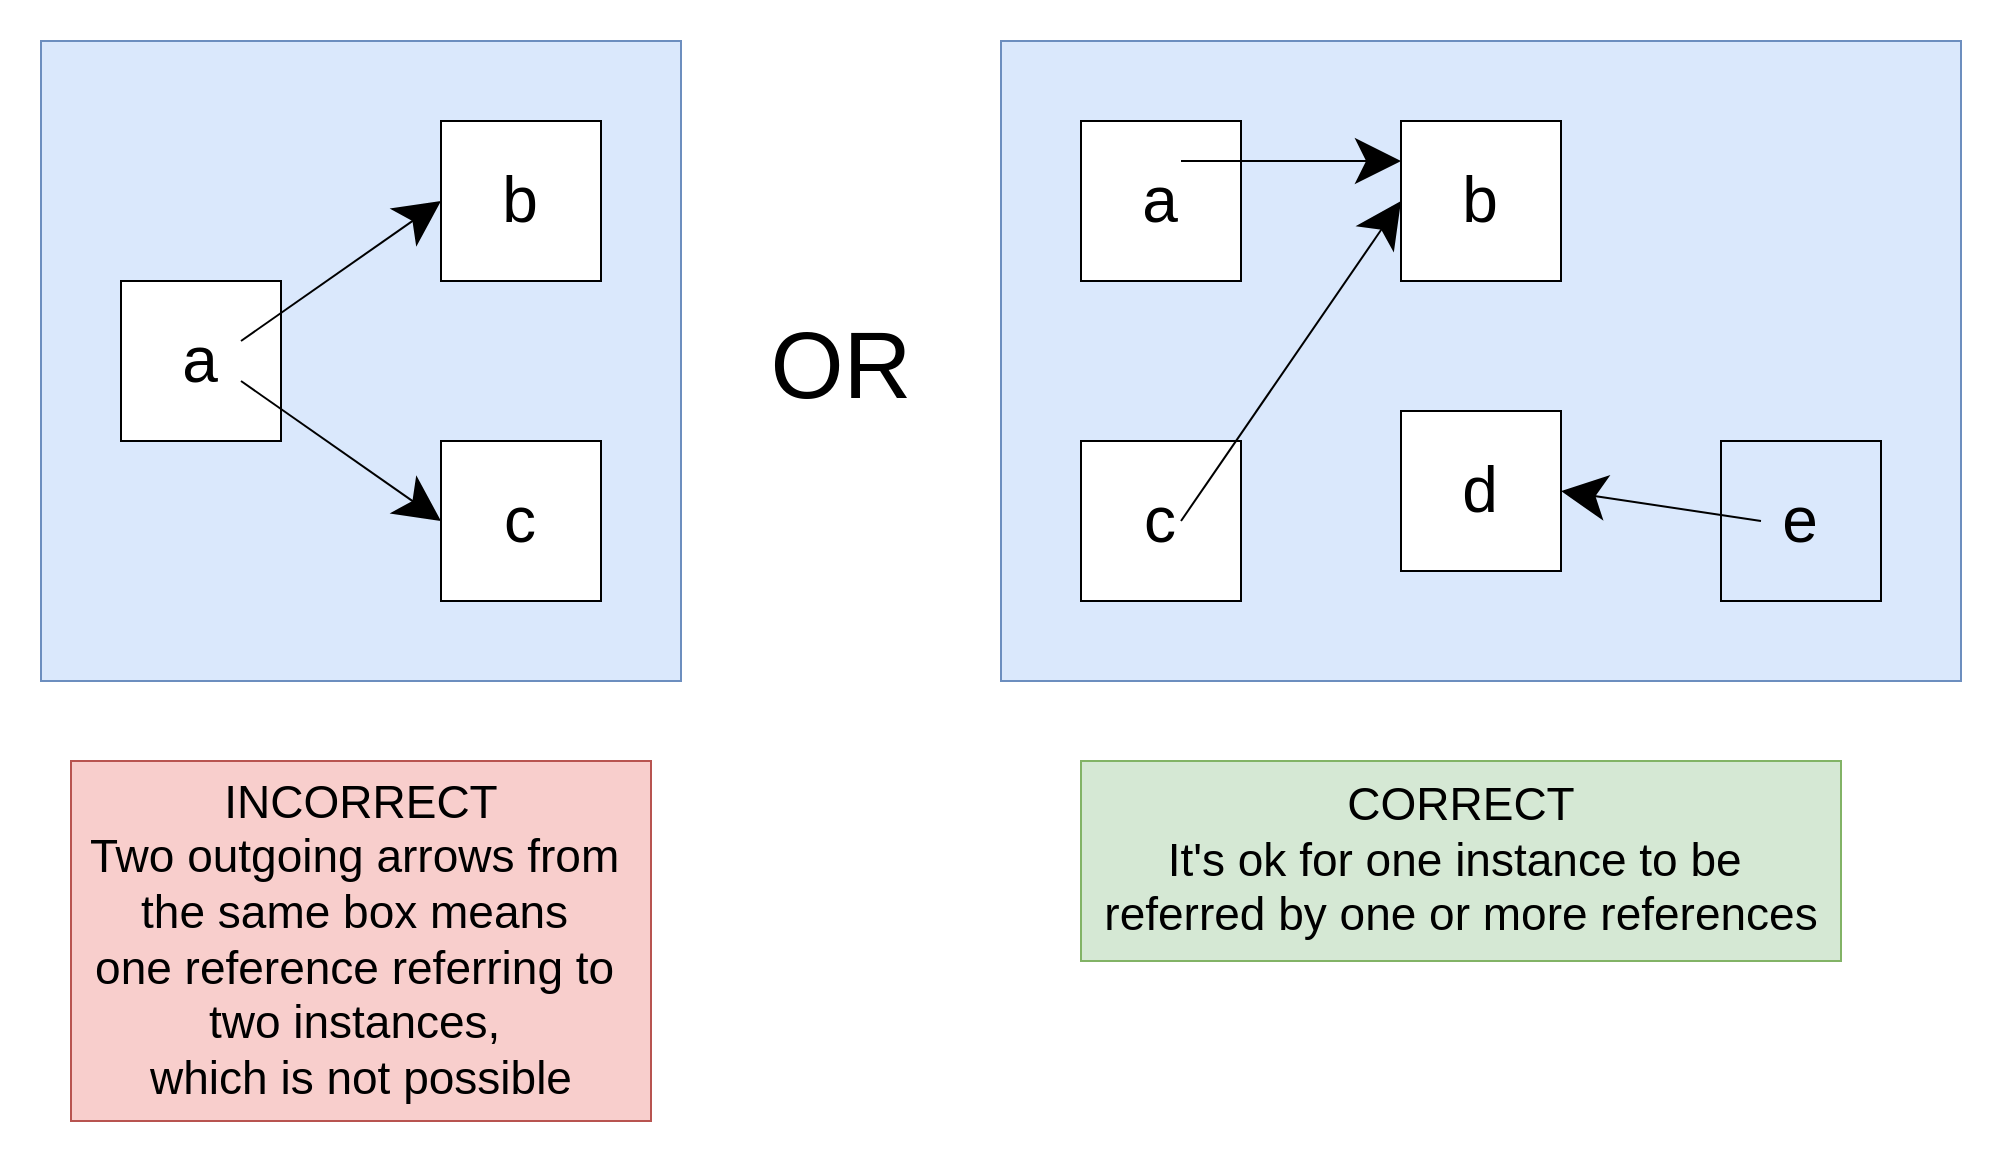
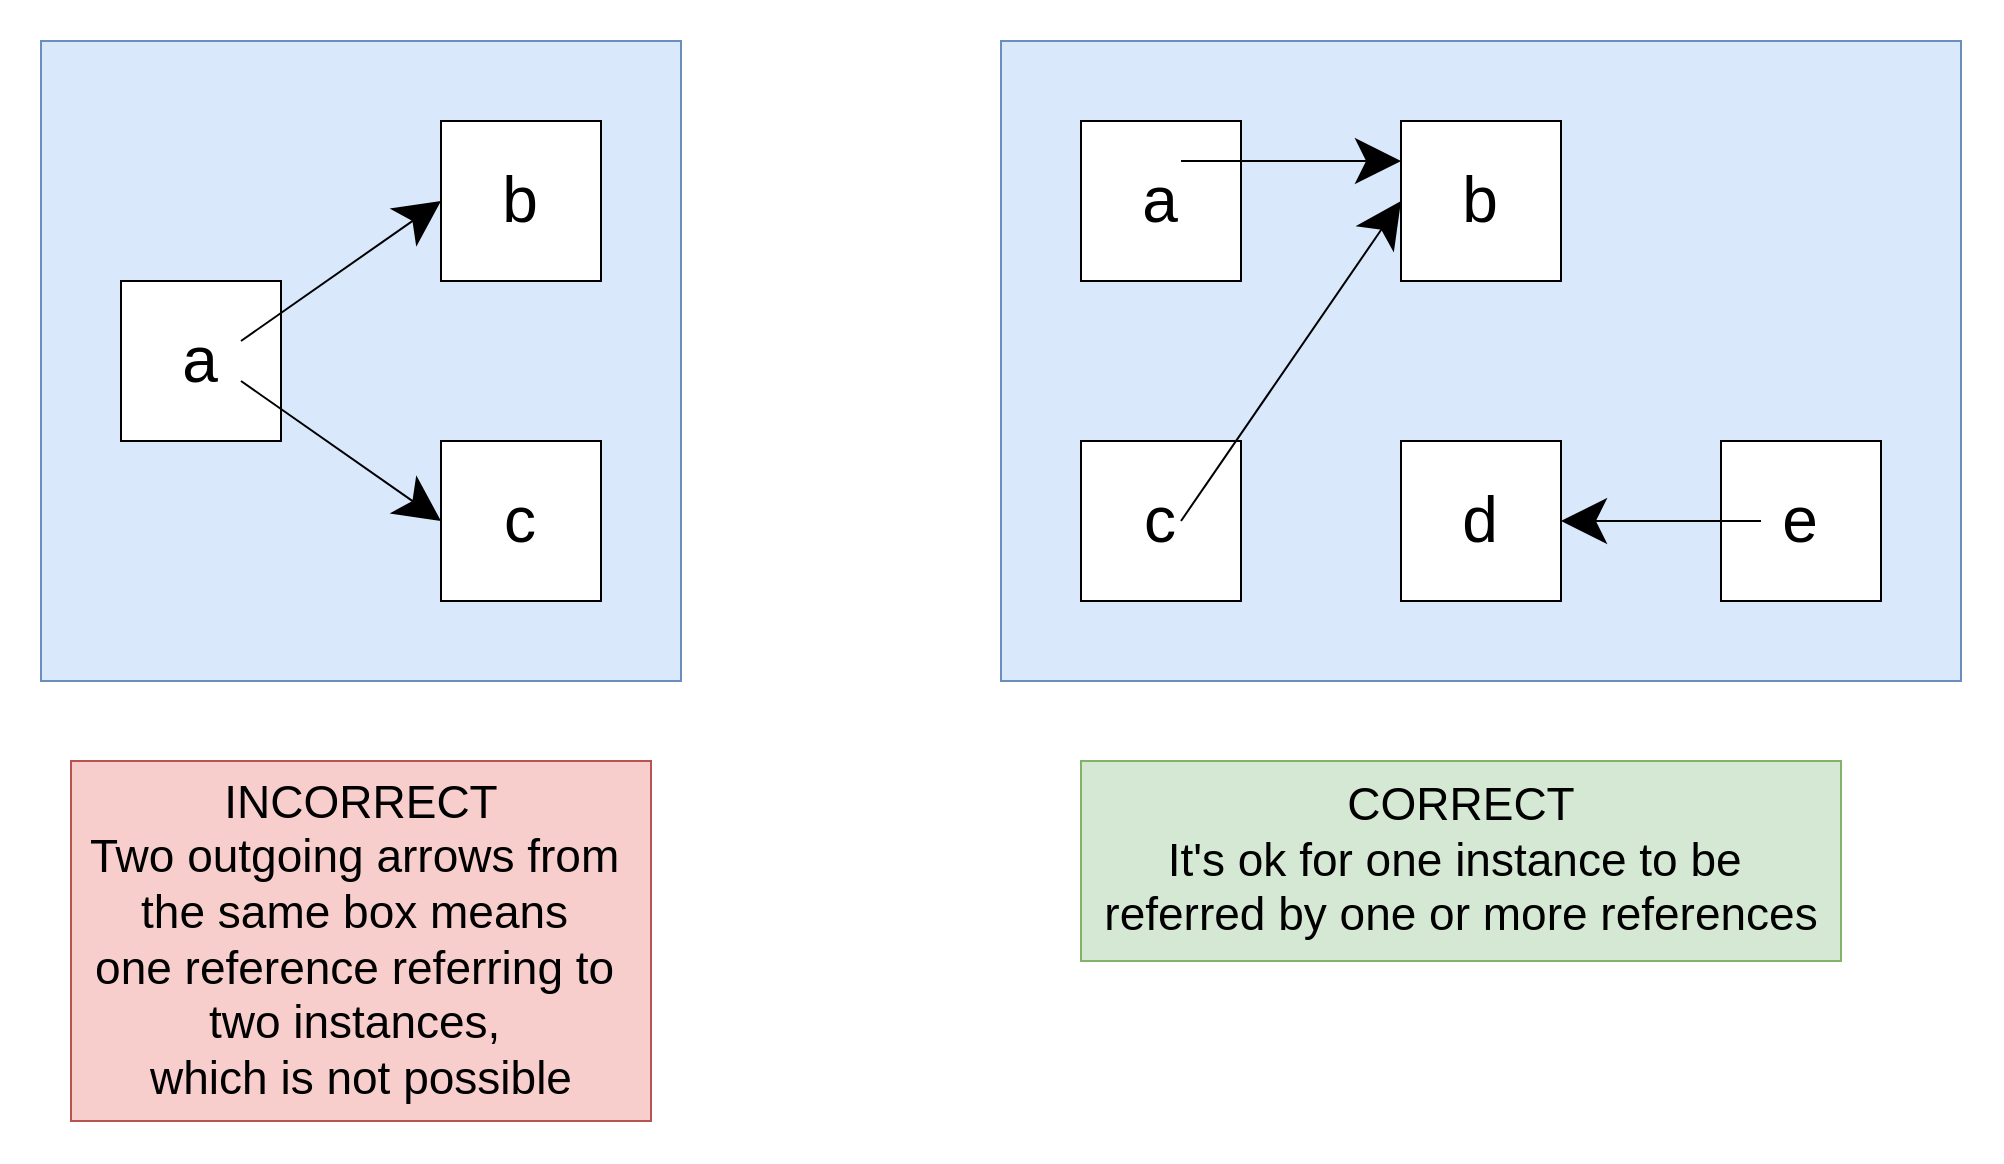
  <mxCell id="0" />
  <mxCell id="1" parent="0" />
  <mxCell id="2" value="" style="rounded=0;whiteSpace=wrap;html=1;fillColor=#dae8fc;strokeColor=#6c8ebf;fontSize=32;" vertex="1" parent="1"><mxGeometry x="500" y="20" width="480" height="320" as="geometry" /></mxCell>
  <mxCell id="3" value="" style="rounded=0;whiteSpace=wrap;html=1;fillColor=#dae8fc;strokeColor=#6c8ebf;fontSize=32;" vertex="1" parent="1"><mxGeometry x="20" y="20" width="320" height="320" as="geometry" /></mxCell>
  <mxCell id="4" value="c" style="rounded=0;whiteSpace=wrap;html=1;fontSize=32;" vertex="1" parent="1"><mxGeometry x="540" y="220" width="80" height="80" as="geometry" /></mxCell>
  <mxCell id="5" value="a" style="rounded=0;whiteSpace=wrap;html=1;fontSize=32;" vertex="1" parent="1"><mxGeometry x="60" y="140" width="80" height="80" as="geometry" /></mxCell>
  <mxCell id="6" value="b" style="rounded=0;whiteSpace=wrap;html=1;fontSize=32;" vertex="1" parent="1"><mxGeometry x="220" y="60" width="80" height="80" as="geometry" /></mxCell>
  <mxCell id="7" value="c" style="rounded=0;whiteSpace=wrap;html=1;fontSize=32;" vertex="1" parent="1"><mxGeometry x="220" y="220" width="80" height="80" as="geometry" /></mxCell>
  <mxCell id="8" value="" style="endArrow=classic;html=1;rounded=0;entryX=0;entryY=0.5;entryDx=0;entryDy=0;exitX=0.75;exitY=0.375;exitDx=0;exitDy=0;exitPerimeter=0;fontSize=32;endSize=20;" edge="1" parent="1" source="5" target="6"><mxGeometry width="50" height="50" relative="1" as="geometry"><mxPoint x="120" y="100" as="sourcePoint" /><mxPoint x="170" y="50" as="targetPoint" /></mxGeometry></mxCell>
  <mxCell id="9" value="" style="endArrow=classic;html=1;rounded=0;entryX=0;entryY=0.5;entryDx=0;entryDy=0;exitX=0.75;exitY=0.625;exitDx=0;exitDy=0;exitPerimeter=0;fontSize=32;endSize=20;" edge="1" parent="1" source="5" target="7"><mxGeometry width="50" height="50" relative="1" as="geometry"><mxPoint x="120" y="110" as="sourcePoint" /><mxPoint x="220" y="110" as="targetPoint" /></mxGeometry></mxCell>
  <mxCell id="10" value="a" style="rounded=0;whiteSpace=wrap;html=1;fontSize=32;" vertex="1" parent="1"><mxGeometry x="540" y="60" width="80" height="80" as="geometry" /></mxCell>
  <mxCell id="11" value="b" style="rounded=0;whiteSpace=wrap;html=1;fontSize=32;" vertex="1" parent="1"><mxGeometry x="700" y="60" width="80" height="80" as="geometry" /></mxCell>
- <mxCell id="12" value="d" style="rounded=0;whiteSpace=wrap;html=1;fontSize=32;" vertex="1" parent="1"><mxGeometry x="700" y="205" width="80" height="80" as="geometry" /></mxCell>
+ <mxCell id="12" value="d" style="rounded=0;whiteSpace=wrap;html=1;fontSize=32;" vertex="1" parent="1"><mxGeometry x="700" y="220" width="80" height="80" as="geometry" /></mxCell>
  <mxCell id="13" value="" style="endArrow=classic;html=1;rounded=0;entryX=0;entryY=0.5;entryDx=0;entryDy=0;fontSize=32;endSize=20;" edge="1" parent="1" target="11"><mxGeometry width="50" height="50" relative="1" as="geometry"><mxPoint x="590" y="260" as="sourcePoint" /><mxPoint x="650" y="50" as="targetPoint" /></mxGeometry></mxCell>
  <mxCell id="14" value="" style="endArrow=classic;html=1;rounded=0;entryX=0;entryY=0.25;entryDx=0;entryDy=0;fontSize=32;endSize=20;exitX=0.625;exitY=0.25;exitDx=0;exitDy=0;exitPerimeter=0;" edge="1" parent="1" source="10" target="11"><mxGeometry width="50" height="50" relative="1" as="geometry"><mxPoint x="600" y="110" as="sourcePoint" /><mxPoint x="700" y="110" as="targetPoint" /></mxGeometry></mxCell>
- <mxCell id="15" value="e" style="rounded=0;whiteSpace=wrap;html=1;fontSize=32;fillColor=#dae8fc;" vertex="1" parent="1"><mxGeometry x="860" y="220" width="80" height="80" as="geometry" /></mxCell>
+ <mxCell id="15" value="e" style="rounded=0;whiteSpace=wrap;html=1;fontSize=32;" vertex="1" parent="1"><mxGeometry x="860" y="220" width="80" height="80" as="geometry" /></mxCell>
  <mxCell id="16" value="" style="endArrow=classic;html=1;rounded=0;entryX=1;entryY=0.5;entryDx=0;entryDy=0;fontSize=32;endSize=20;" edge="1" parent="1" target="12"><mxGeometry width="50" height="50" relative="1" as="geometry"><mxPoint x="880" y="260" as="sourcePoint" /><mxPoint x="930" y="210" as="targetPoint" /></mxGeometry></mxCell>
  <mxCell id="17" value="INCORRECT&lt;div&gt;Two outgoing arrows from&amp;nbsp;&lt;div&gt;the same box means&amp;nbsp;&lt;div style=&quot;font-size: 23px;&quot;&gt;one reference referring to&amp;nbsp;&lt;/div&gt;&lt;div style=&quot;font-size: 23px;&quot;&gt;two instances,&amp;nbsp;&lt;/div&gt;&lt;div style=&quot;font-size: 23px;&quot;&gt;which is not possible&lt;/div&gt;&lt;/div&gt;&lt;/div&gt;" style="text;html=1;align=center;verticalAlign=middle;resizable=0;points=[];autosize=1;strokeColor=#b85450;fillColor=#f8cecc;fontSize=23;" vertex="1" parent="1"><mxGeometry x="35" y="380" width="290" height="180" as="geometry" /></mxCell>
  <mxCell id="18" value="CORRECT&lt;div&gt;It's ok for one instance to be&amp;nbsp;&lt;div&gt;referred by one or more references&lt;/div&gt;&lt;/div&gt;" style="text;html=1;align=center;verticalAlign=middle;resizable=0;points=[];autosize=1;strokeColor=#82b366;fillColor=#d5e8d4;fontSize=23;" vertex="1" parent="1"><mxGeometry x="540" y="380" width="380" height="100" as="geometry" /></mxCell>
- <mxCell id="19" value="&lt;font style=&quot;font-size: 47px;&quot;&gt;OR&lt;/font&gt;" style="text;html=1;align=center;verticalAlign=middle;resizable=0;points=[];autosize=1;strokeColor=none;fillColor=none;" vertex="1" parent="1"><mxGeometry x="375" y="148" width="90" height="70" as="geometry" /></mxCell>
